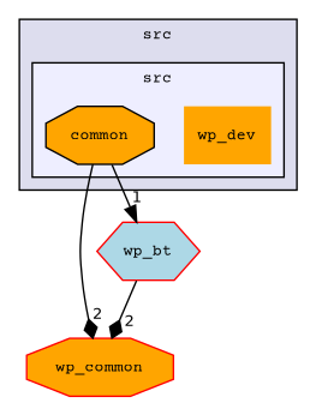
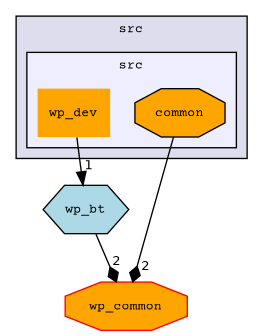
  digraph {
    compound=true
    fontname="Courier Prime"
    node [fillcolor=orange fontname="Courier Prime" fontsize=10 shape=octagon style=filled color=red]
    edge [arrowhead=diamond fontname="Courier Prime" headlabel=2 labeldistance=1.5 labelfontname=Helvetica labelfontsize=10]
    n1 [label=wp_dev shape=plaintext color=""]
    n2 [color=black label=common]
    n3 [label=wp_common]
-   n4 [fillcolor=lightblue label=wp_bt shape=hexagon]
+   n4 [color=black fillcolor=lightblue label=wp_bt shape=hexagon]
    subgraph cluster_1 {
      bgcolor="#ddddee"
      fontsize=10
      label=src
      pencolor=black
      subgraph cluster_2 {
        bgcolor="#eeeeff"
        fontsize=10
        label=src
        pencolor=black
        n1
        n2
      }
    }
    n2 -> n3
-   n2 -> n4 [arrowhead=normal headlabel=1]
+   n1 -> n4 [arrowhead=normal headlabel=1]
    n4 -> n3
  }
